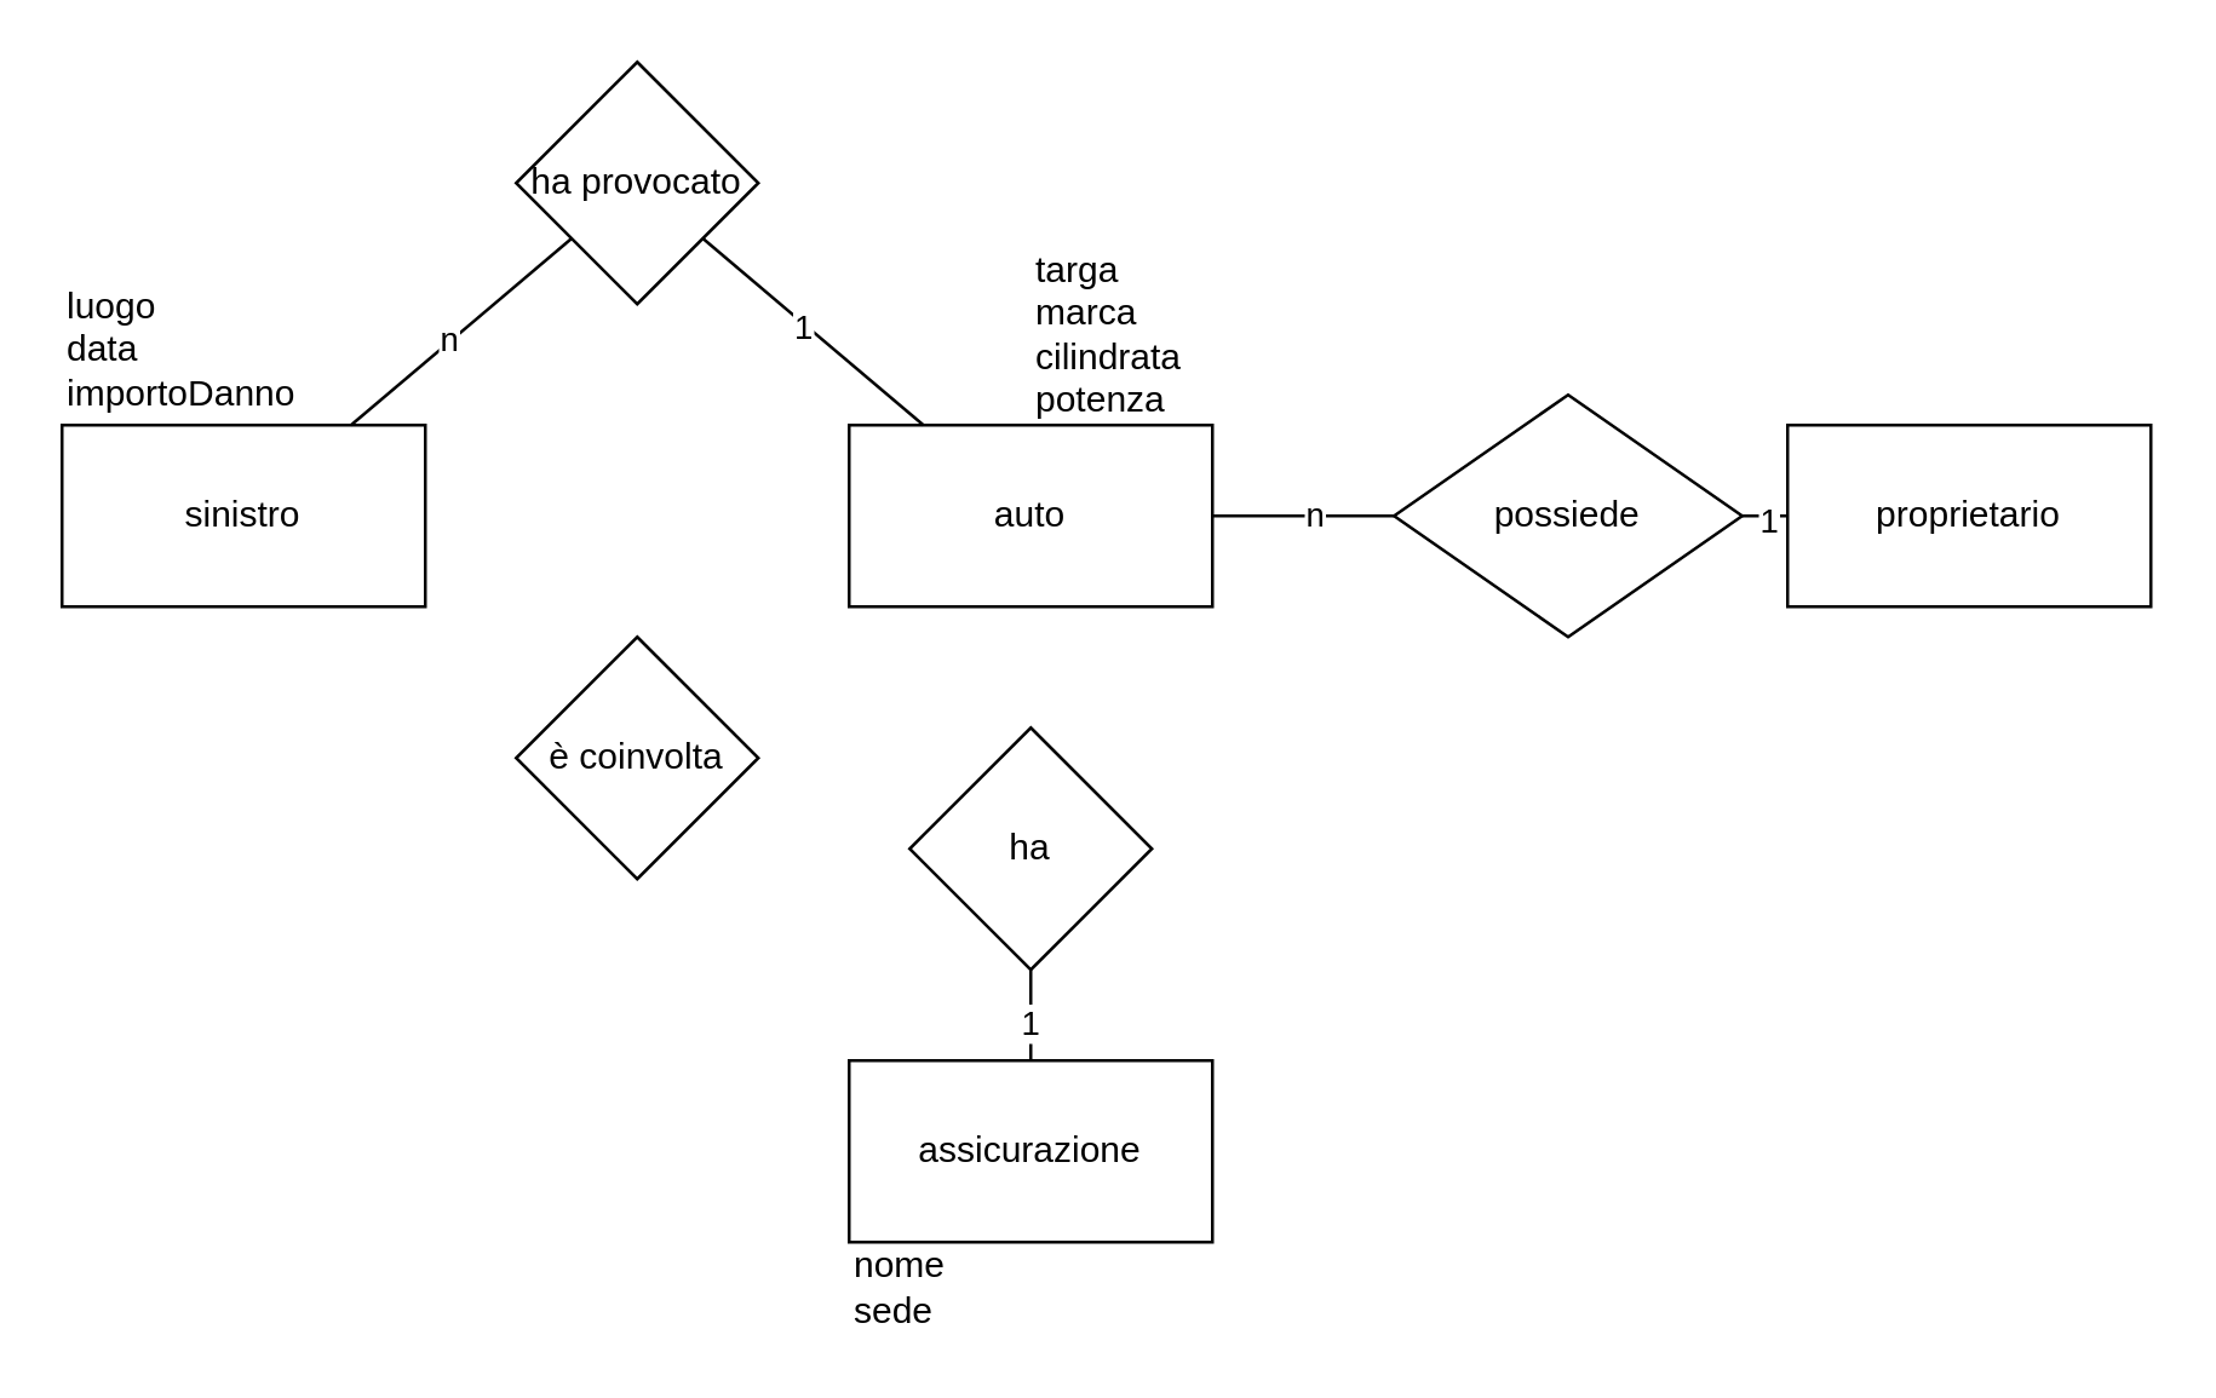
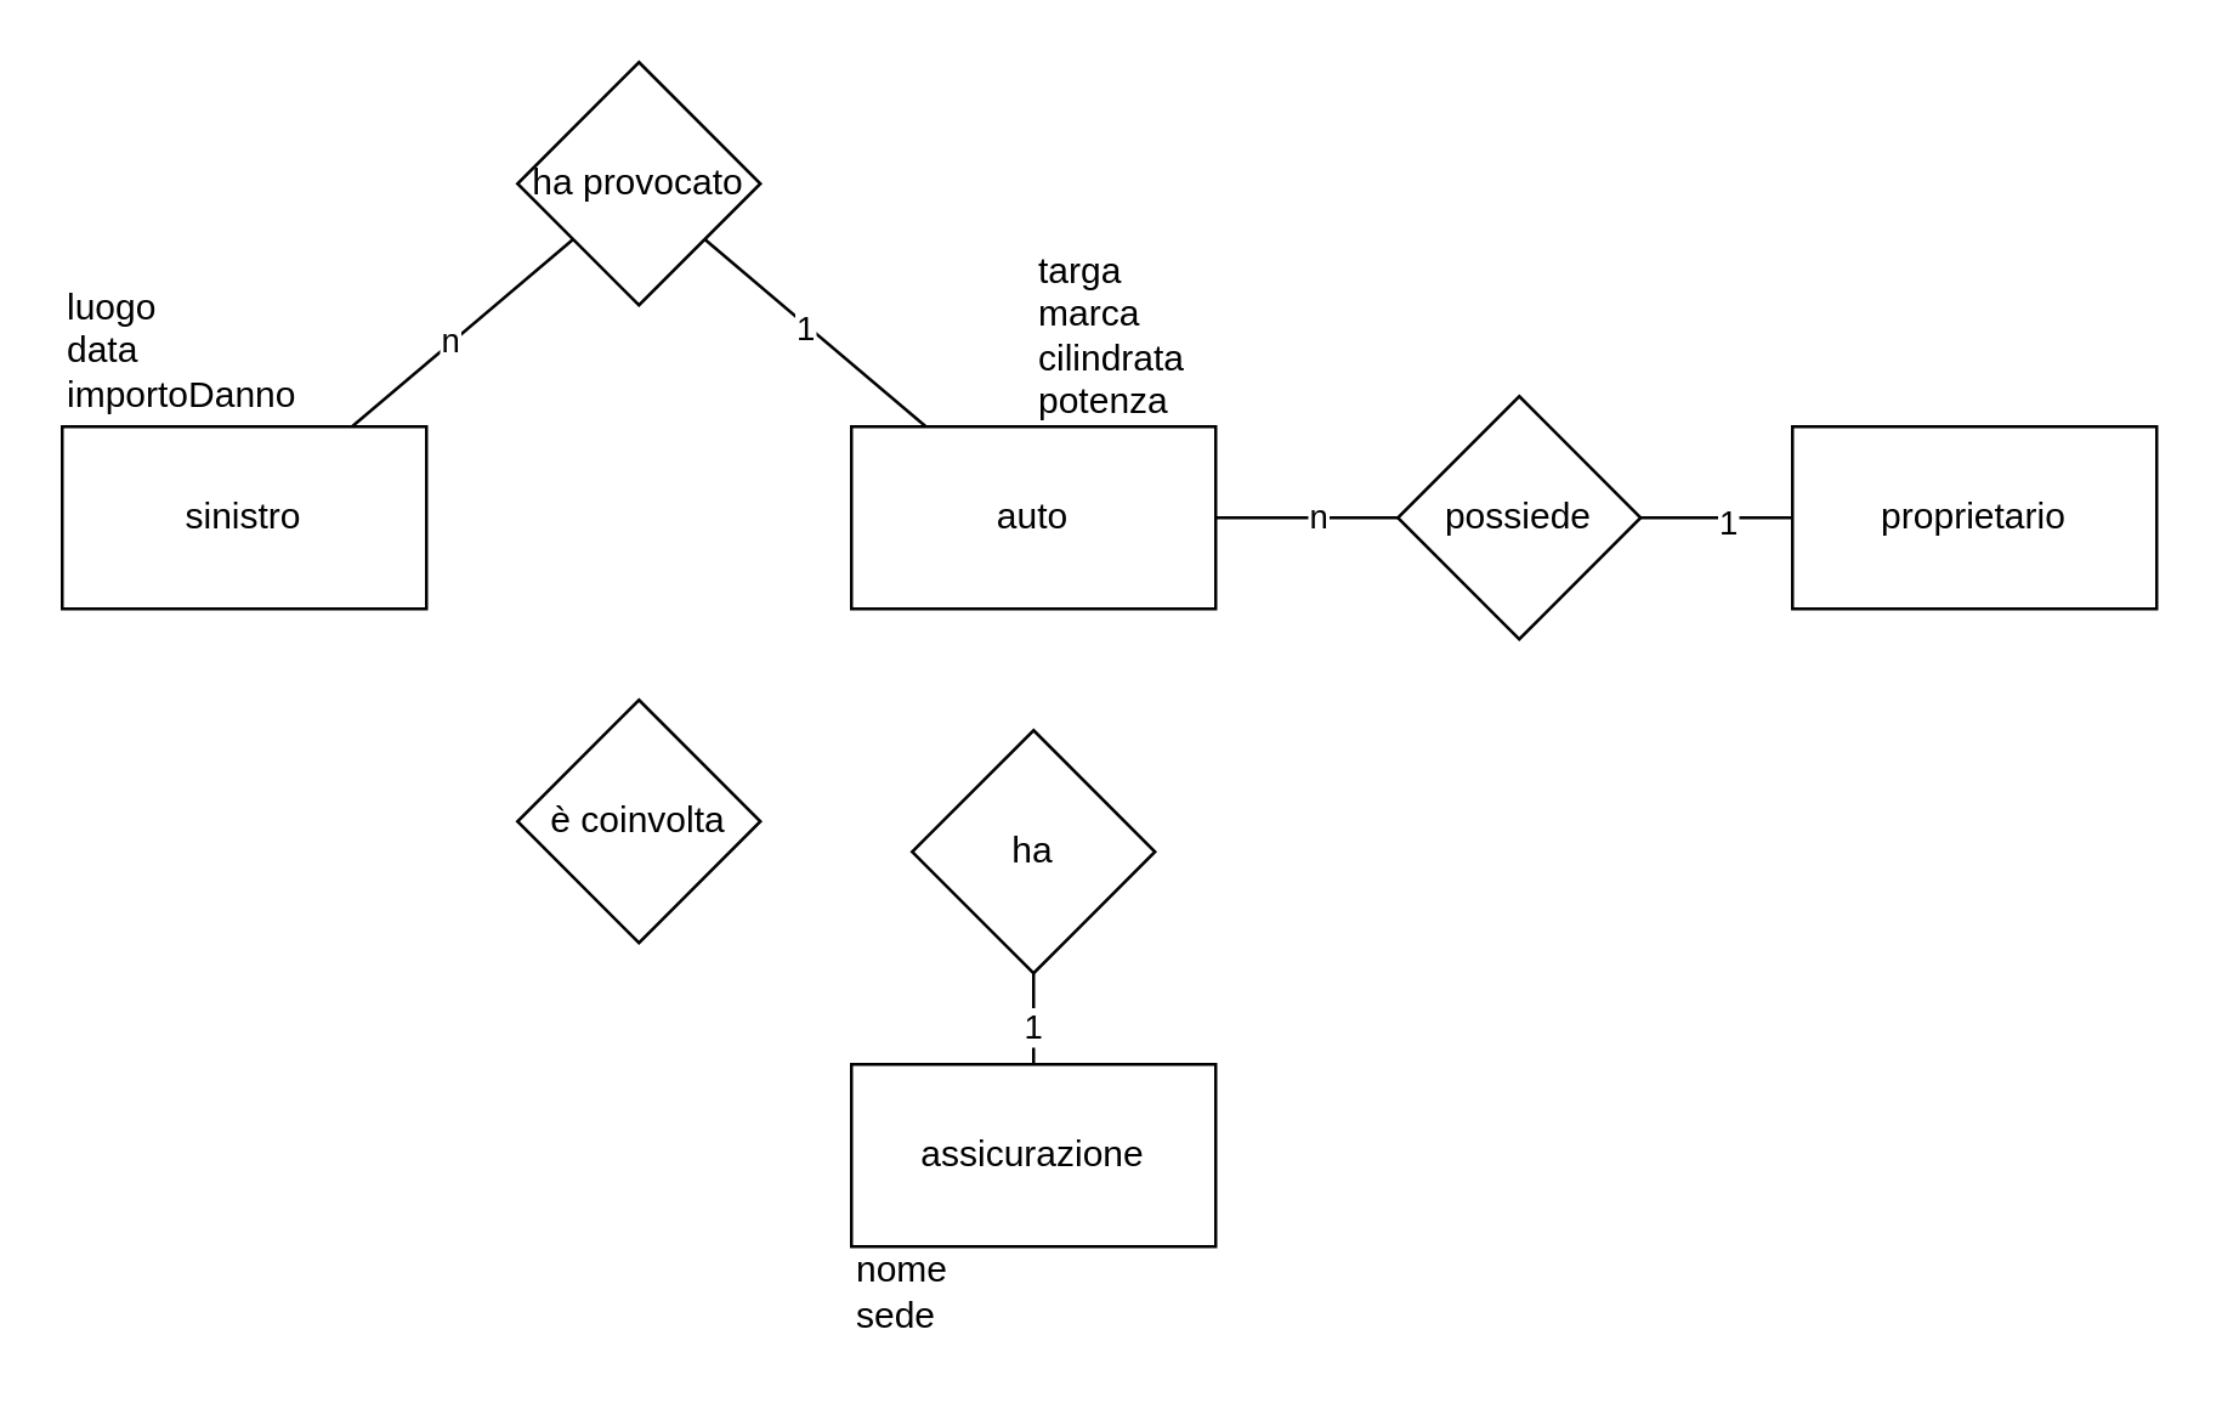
  <mxCell id="0" />
  <mxCell id="1" parent="0" />
  <mxCell id="2" value="sinistro" style="rounded=0;whiteSpace=wrap;html=1;" parent="1" vertex="1"><mxGeometry x="20" y="140" width="120" height="60" as="geometry" /></mxCell>
  <mxCell id="3" value="proprietario" style="rounded=0;whiteSpace=wrap;html=1;" parent="1" vertex="1"><mxGeometry x="590" y="140" width="120" height="60" as="geometry" /></mxCell>
  <mxCell id="4" value="assicurazione" style="rounded=0;whiteSpace=wrap;html=1;" parent="1" vertex="1"><mxGeometry x="280" y="350" width="120" height="60" as="geometry" /></mxCell>
  <mxCell id="5" value="auto" style="rounded=0;whiteSpace=wrap;html=1;" parent="1" vertex="1"><mxGeometry x="280" y="140" width="120" height="60" as="geometry" /></mxCell>
- <mxCell id="6" value="è coinvolta" style="rhombus;whiteSpace=wrap;html=1;" parent="1" vertex="1"><mxGeometry x="170" y="210" width="80" height="80" as="geometry" /></mxCell>
- <mxCell id="7" value="possiede" style="rhombus;whiteSpace=wrap;html=1;" parent="1" vertex="1"><mxGeometry x="460" y="130" width="115" height="80" as="geometry" /></mxCell>
+ <mxCell id="6" value="è coinvolta" style="rhombus;whiteSpace=wrap;html=1;" parent="1" vertex="1"><mxGeometry x="170" y="230" width="80" height="80" as="geometry" /></mxCell>
+ <mxCell id="7" value="possiede" style="rhombus;whiteSpace=wrap;html=1;" parent="1" vertex="1"><mxGeometry x="460" y="130" width="80" height="80" as="geometry" /></mxCell>
  <mxCell id="8" value="" style="endArrow=none;html=1;" parent="1" source="5" target="7" edge="1"><mxGeometry width="50" height="50" relative="1" as="geometry"><mxPoint x="400" y="170" as="sourcePoint" /><mxPoint x="440" y="220" as="targetPoint" /></mxGeometry></mxCell>
  <mxCell id="9" value="n" style="edgeLabel;html=1;align=center;verticalAlign=middle;resizable=0;points=[];" parent="8" vertex="1" connectable="0"><mxGeometry x="0.09" y="1" relative="1" as="geometry"><mxPoint as="offset" /></mxGeometry></mxCell>
  <mxCell id="10" value="" style="endArrow=none;html=1;" parent="1" source="7" target="3" edge="1"><mxGeometry width="50" height="50" relative="1" as="geometry"><mxPoint x="410" y="180" as="sourcePoint" /><mxPoint x="590" y="170" as="targetPoint" /><Array as="points" /></mxGeometry></mxCell>
  <mxCell id="11" value="1" style="edgeLabel;html=1;align=center;verticalAlign=middle;resizable=0;points=[];" parent="10" vertex="1" connectable="0"><mxGeometry x="0.12" y="-1" relative="1" as="geometry"><mxPoint as="offset" /></mxGeometry></mxCell>
  <mxCell id="12" value="targa&lt;br&gt;marca&lt;br&gt;cilindrata&lt;br&gt;potenza&lt;br&gt;" style="text;html=1;align=left;verticalAlign=middle;resizable=0;points=[];autosize=1;" parent="1" vertex="1"><mxGeometry x="340" y="80" width="60" height="60" as="geometry" /></mxCell>
  <mxCell id="13" value="ha" style="rhombus;whiteSpace=wrap;html=1;" parent="1" vertex="1"><mxGeometry x="300" y="240" width="80" height="80" as="geometry" /></mxCell>
  <mxCell id="14" value="" style="endArrow=none;html=1;" parent="1" source="13" target="4" edge="1"><mxGeometry width="50" height="50" relative="1" as="geometry"><mxPoint x="255" y="290" as="sourcePoint" /><mxPoint x="435" y="280" as="targetPoint" /><Array as="points" /></mxGeometry></mxCell>
  <mxCell id="15" value="1" style="edgeLabel;html=1;align=center;verticalAlign=middle;resizable=0;points=[];" parent="14" vertex="1" connectable="0"><mxGeometry x="0.12" y="-1" relative="1" as="geometry"><mxPoint as="offset" /></mxGeometry></mxCell>
  <mxCell id="16" value="nome&lt;br&gt;sede" style="text;html=1;align=left;verticalAlign=middle;resizable=0;points=[];autosize=1;" parent="1" vertex="1"><mxGeometry x="280" y="410" width="50" height="30" as="geometry" /></mxCell>
  <mxCell id="17" value="ha provocato" style="rhombus;whiteSpace=wrap;html=1;" vertex="1" parent="1"><mxGeometry x="170" y="20" width="80" height="80" as="geometry" /></mxCell>
  <mxCell id="18" value="" style="endArrow=none;html=1;" edge="1" parent="1" target="17" source="5"><mxGeometry width="50" height="50" relative="1" as="geometry"><mxPoint x="300" y="20" as="sourcePoint" /><mxPoint x="252" y="430" as="targetPoint" /><Array as="points" /></mxGeometry></mxCell>
  <mxCell id="19" value="1" style="edgeLabel;html=1;align=center;verticalAlign=middle;resizable=0;points=[];" vertex="1" connectable="0" parent="18"><mxGeometry x="0.09" y="1" relative="1" as="geometry"><mxPoint as="offset" /></mxGeometry></mxCell>
  <mxCell id="20" value="" style="endArrow=none;html=1;" edge="1" parent="1" source="17" target="2"><mxGeometry width="50" height="50" relative="1" as="geometry"><mxPoint x="222" y="390" as="sourcePoint" /><mxPoint x="118" y="20" as="targetPoint" /><Array as="points" /></mxGeometry></mxCell>
  <mxCell id="21" value="n" style="edgeLabel;html=1;align=center;verticalAlign=middle;resizable=0;points=[];" vertex="1" connectable="0" parent="20"><mxGeometry x="0.12" y="-1" relative="1" as="geometry"><mxPoint as="offset" /></mxGeometry></mxCell>
  <mxCell id="22" value="luogo&lt;br&gt;data&lt;br&gt;importoDanno" style="text;html=1;align=left;verticalAlign=middle;resizable=0;points=[];autosize=1;" vertex="1" parent="1"><mxGeometry x="20" y="90" width="90" height="50" as="geometry" /></mxCell>
